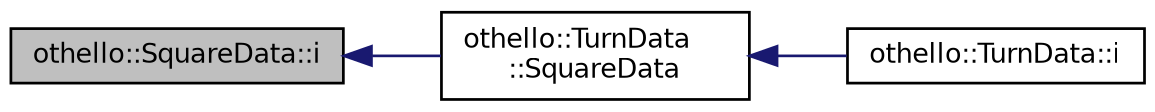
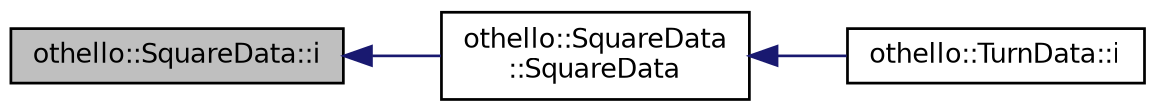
  digraph {
    rankdir=LR
    node [color=black fillcolor=white fontname=Helvetica fontsize=10 shape=record style=filled]
    edge [color=midnightblue dir=back fontname=Helvetica fontsize=10 labelfontname=Helvetica labelfontsize=10 style=solid]
    n1 [fillcolor=grey75 fontcolor=black height=0.2 label="othello::SquareData::i" width=0.4]
-   n2 [height=0.2 label="othello::TurnData\l::SquareData" width=0.4]
+   n2 [height=0.2 label="othello::SquareData\l::SquareData" width=0.4]
    n3 [height=0.2 label="othello::TurnData::i" width=0.4]
    n1 -> n2
    n2 -> n3
  }
